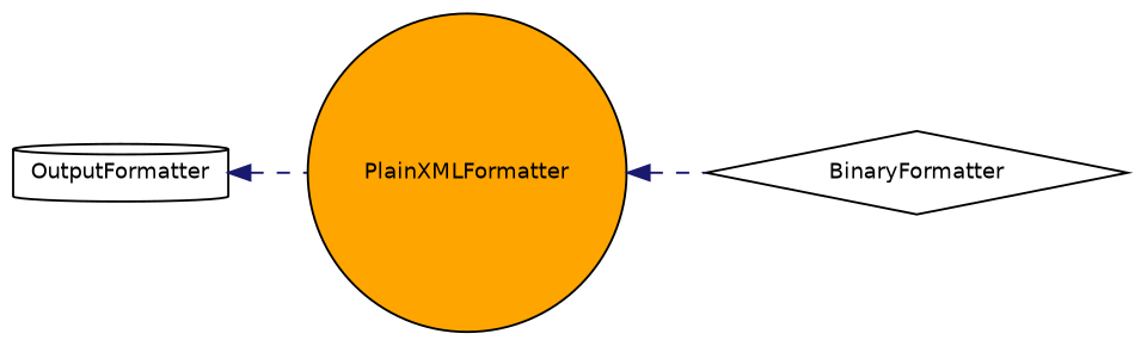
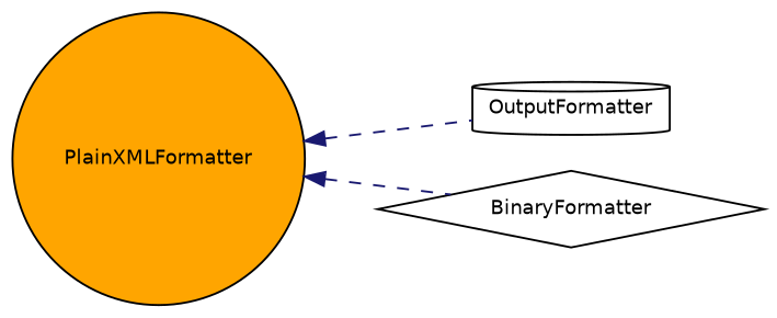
  digraph {
    rankdir=LR
    node [color=black fillcolor=white fontname=Helvetica fontsize=10 style=filled]
    edge [color=midnightblue dir=back fontname=Helvetica fontsize=10 labelfontname=Helvetica labelfontsize=10 style=dashed]
    n1 [height=0.2 label=OutputFormatter shape=cylinder width=0.4]
    n2 [fillcolor=orange height=0.2 label=PlainXMLFormatter shape=circle width=0.4]
    n3 [height=0.2 label=BinaryFormatter shape=diamond width=0.4]
-   n1 -> n2
+   n2 -> n1
    n2 -> n3
  }
